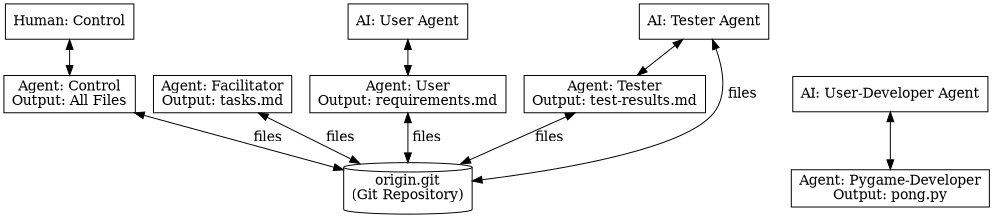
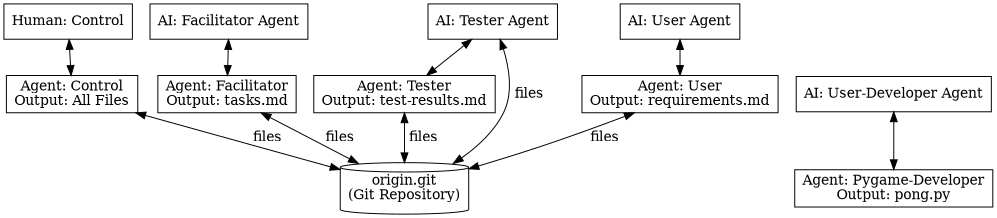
  digraph {
    rankdir=BT
    node [shape=box]
    edge [dir=both]
    n1 [label="origin.git\n(Git Repository)" shape=cylinder]
    n2 [label="Agent: Control\nOutput: All Files"]
    n3 [label="Agent: Facilitator\nOutput: tasks.md"]
    n4 [label="Agent: Tester\nOutput: test-results.md"]
    n5 [label="Agent: User\nOutput: requirements.md"]
    "AI: Tester Agent"
    "Human: Control"
+   "AI: Facilitator Agent"
    n9 [label="Agent: Pygame-Developer\nOutput: pong.py"]
    n10 [label="AI: User-Developer Agent"]
    "AI: User Agent"
    n1 -> n2 [label=" files"]
    n1 -> n3 [label=" files"]
    n1 -> n4 [label=" files"]
    n1 -> n5 [label=" files"]
    n1 -> "AI: Tester Agent" [label=" files"]
    n2 -> "Human: Control"
+   n3 -> "AI: Facilitator Agent"
    n4 -> "AI: Tester Agent"
    n5 -> "AI: User Agent"
    n9 -> n10
  }
